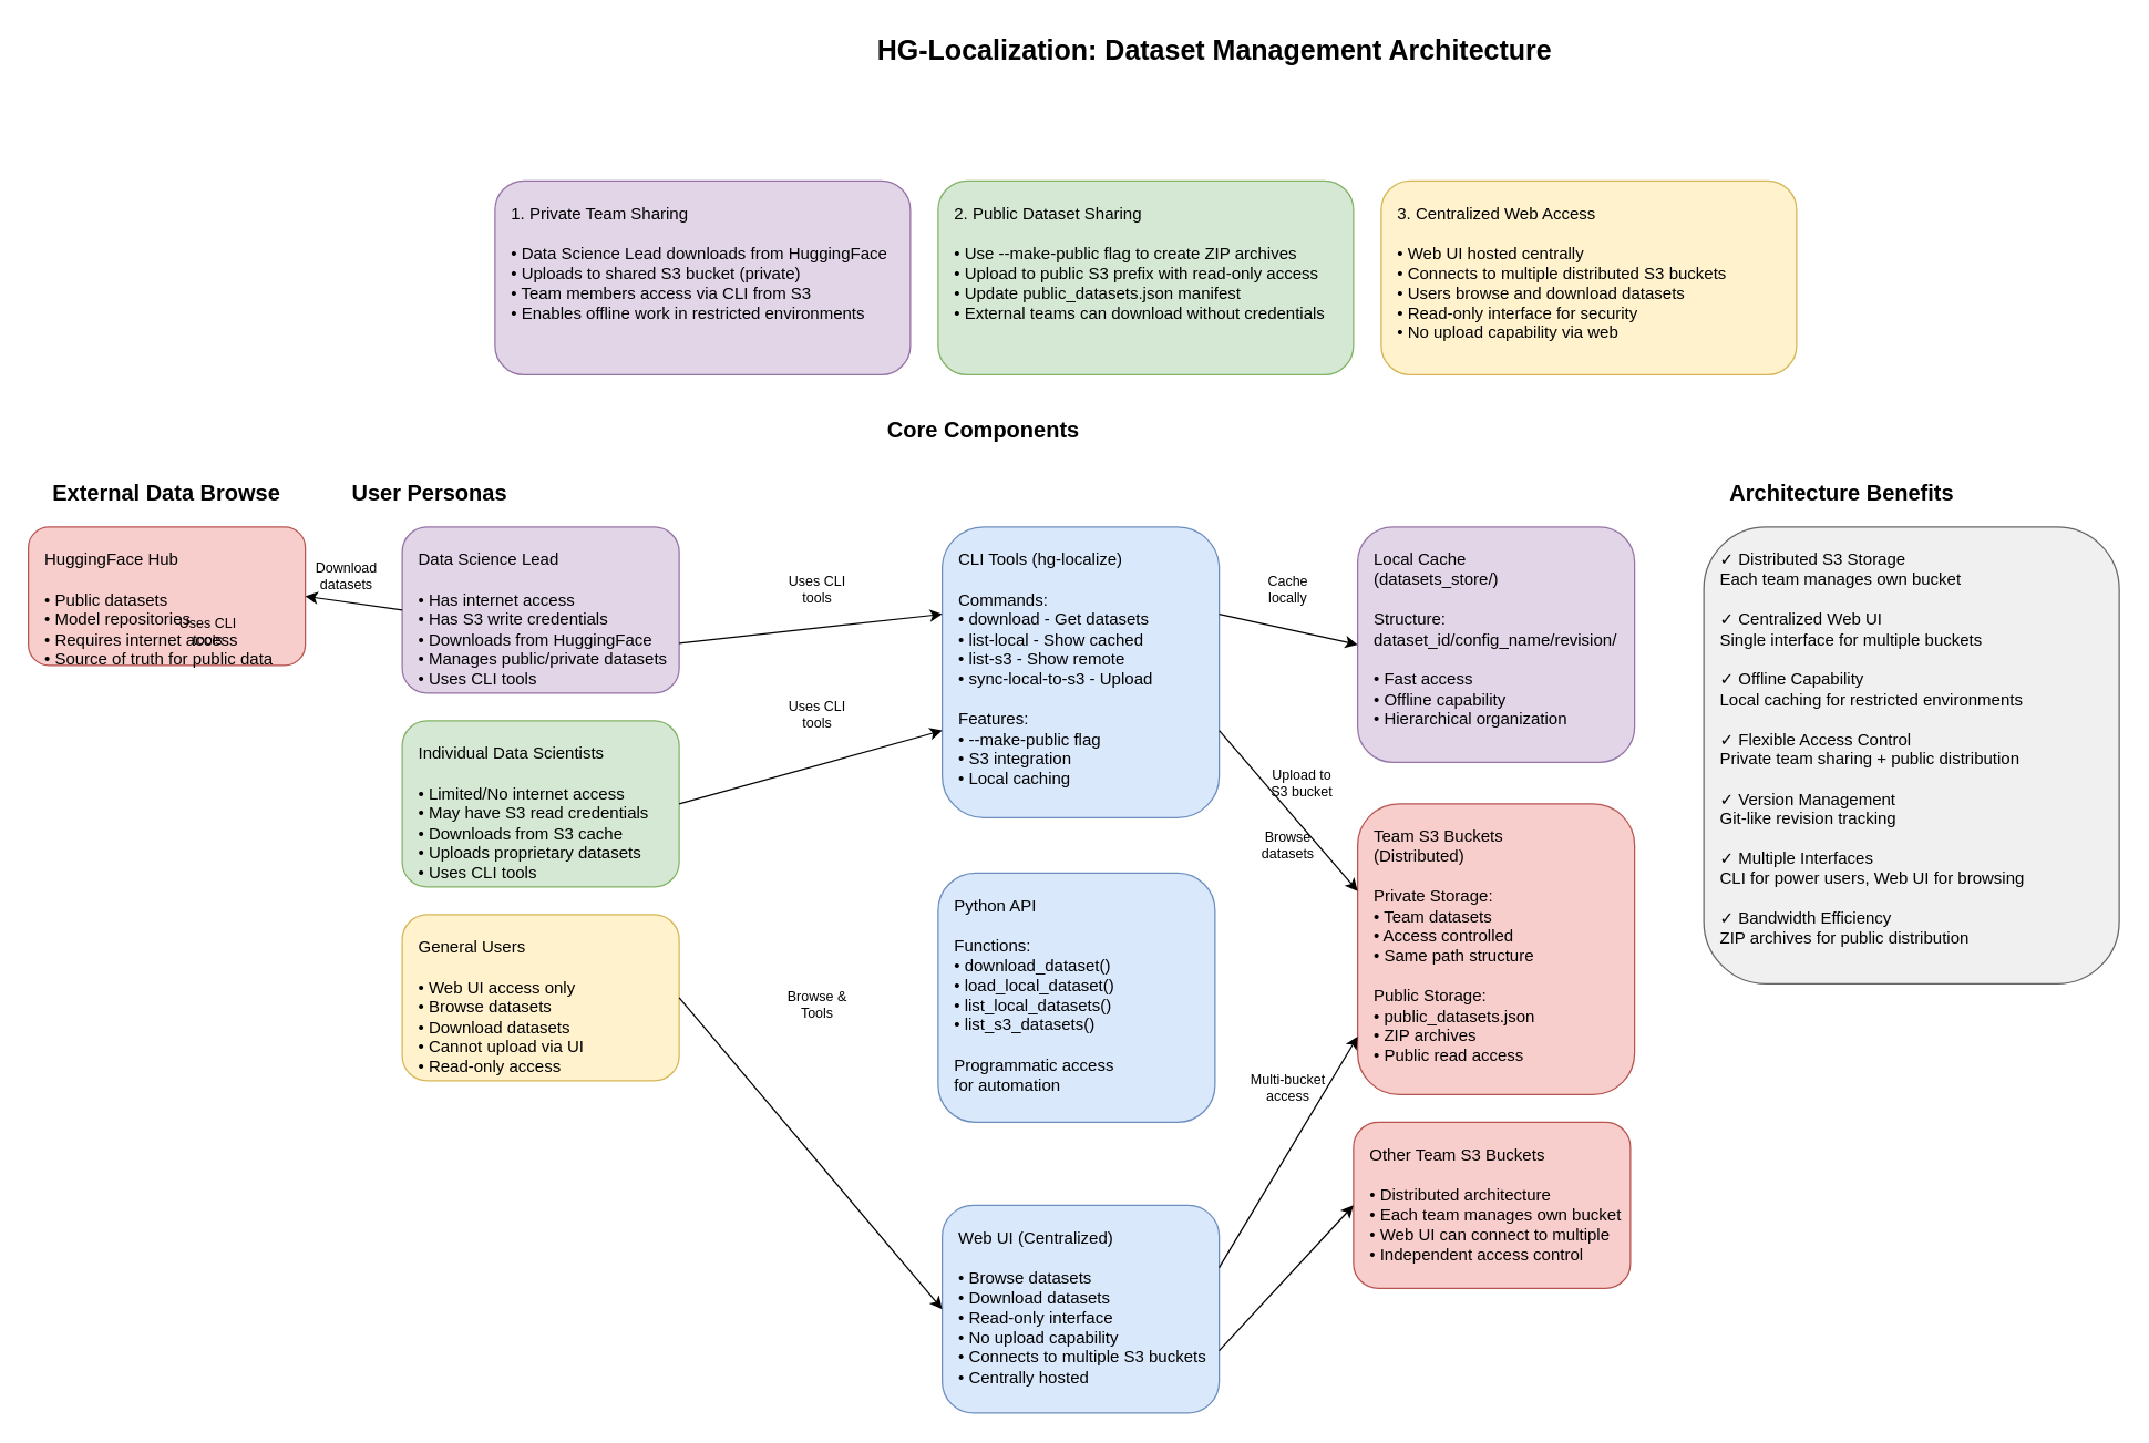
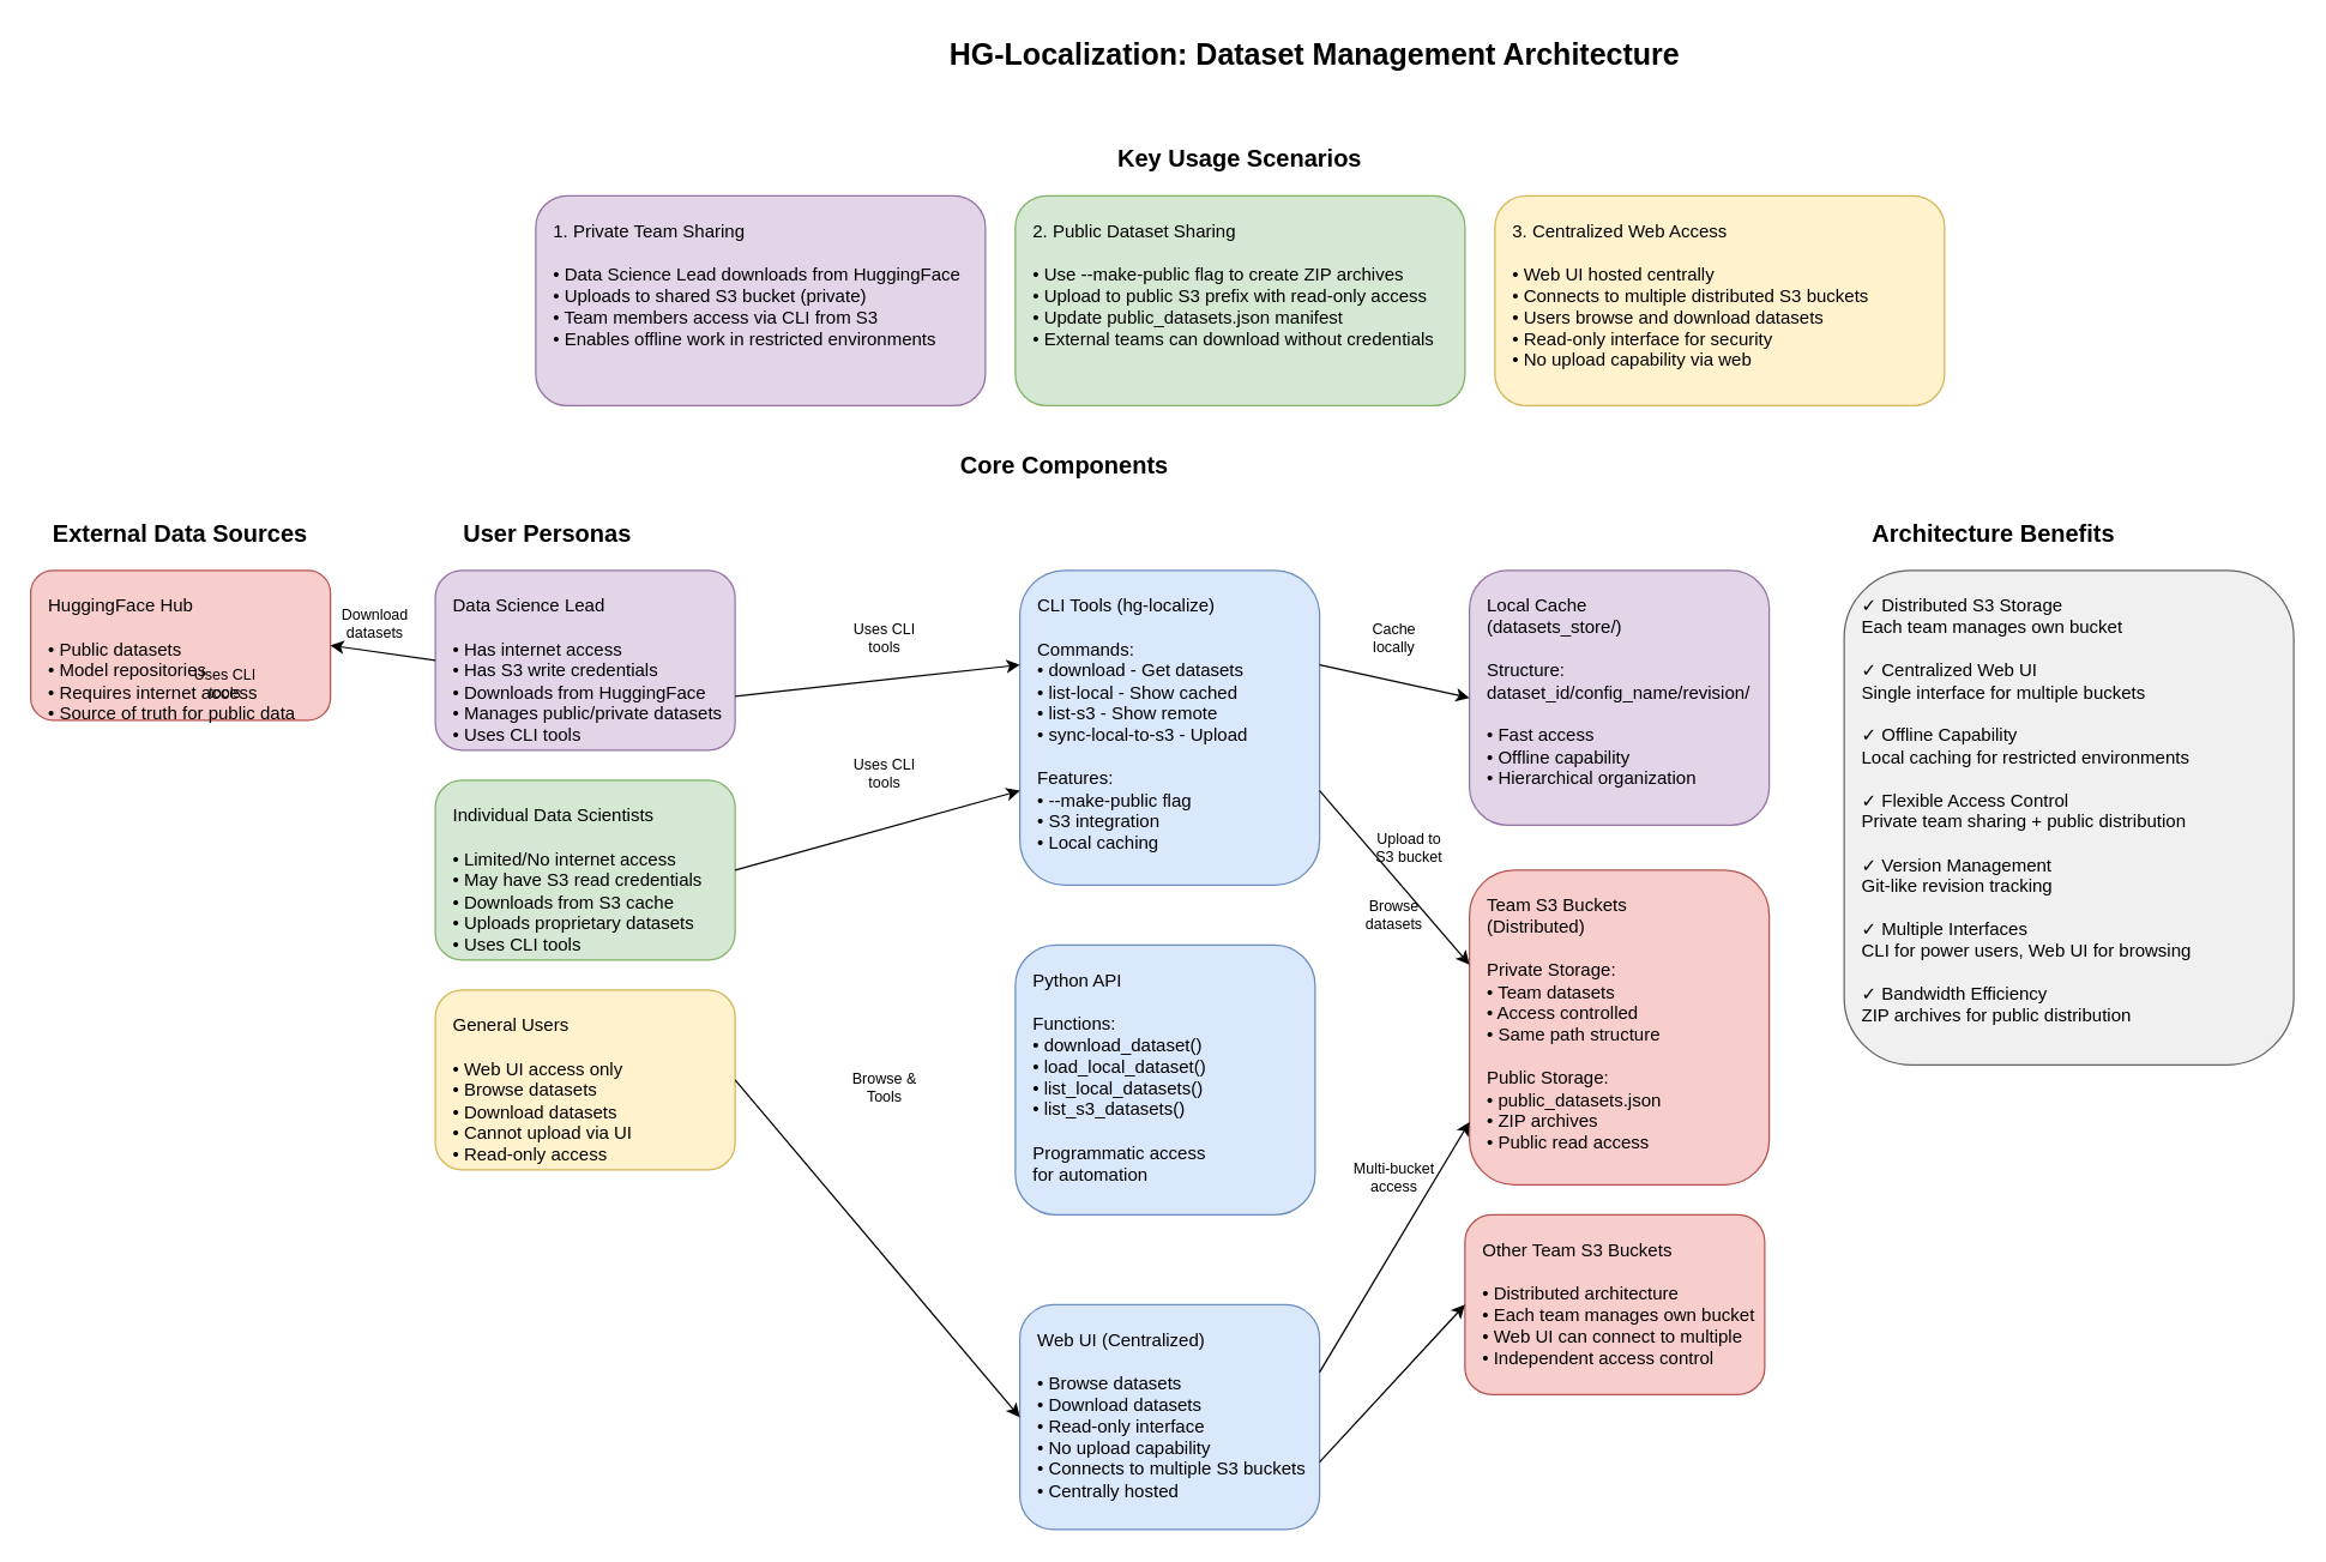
  <mxCell id="0" />
  <mxCell id="1" parent="0" />
  <mxCell id="2" value="HG-Localization: Dataset Management Architecture" style="text;html=1;strokeColor=none;fillColor=none;align=center;verticalAlign=middle;whiteSpace=wrap;rounded=0;fontSize=20;fontStyle=1;" parent="1" vertex="1"><mxGeometry x="577" y="20" width="600" height="30" as="geometry" /></mxCell>
- <mxCell id="3" value="User Personas" style="text;html=1;strokeColor=none;fillColor=none;align=center;verticalAlign=middle;whiteSpace=wrap;rounded=0;fontSize=16;fontStyle=1;" parent="1" vertex="1"><mxGeometry x="235" y="340" width="150" height="30" as="geometry" /></mxCell>
+ <mxCell id="3" value="User Personas" style="text;html=1;strokeColor=none;fillColor=none;align=center;verticalAlign=middle;whiteSpace=wrap;rounded=0;fontSize=16;fontStyle=1;" parent="1" vertex="1"><mxGeometry x="290" y="340" width="150" height="30" as="geometry" /></mxCell>
  <mxCell id="4" value="Data Science Lead&#10;&#10;• Has internet access&#10;• Has S3 write credentials&#10;• Downloads from HuggingFace&#10;• Manages public/private datasets&#10;• Uses CLI tools" style="rounded=1;whiteSpace=wrap;html=1;fillColor=#e1d5e7;strokeColor=#9673a6;align=left;verticalAlign=top;spacingLeft=10;spacingTop=10;" parent="1" vertex="1"><mxGeometry x="290" y="380" width="200" height="120" as="geometry" /></mxCell>
  <mxCell id="5" value="Individual Data Scientists&#10;&#10;• Limited/No internet access&#10;• May have S3 read credentials&#10;• Downloads from S3 cache&#10;• Uploads proprietary datasets&#10;• Uses CLI tools" style="rounded=1;whiteSpace=wrap;html=1;fillColor=#d5e8d4;strokeColor=#82b366;align=left;verticalAlign=top;spacingLeft=10;spacingTop=10;" parent="1" vertex="1"><mxGeometry x="290" y="520" width="200" height="120" as="geometry" /></mxCell>
  <mxCell id="6" value="General Users&#10;&#10;• Web UI access only&#10;• Browse datasets&#10;• Download datasets&#10;• Cannot upload via UI&#10;• Read-only access" style="rounded=1;whiteSpace=wrap;html=1;fillColor=#fff2cc;strokeColor=#d6b656;align=left;verticalAlign=top;spacingLeft=10;spacingTop=10;" parent="1" vertex="1"><mxGeometry x="290" y="660" width="200" height="120" as="geometry" /></mxCell>
- <mxCell id="7" value="External Data Browse" style="text;html=1;strokeColor=none;fillColor=none;align=center;verticalAlign=middle;whiteSpace=wrap;rounded=0;fontSize=16;fontStyle=1;" parent="1" vertex="1"><mxGeometry x="20" y="340" width="200" height="30" as="geometry" /></mxCell>
+ <mxCell id="7" value="External Data Sources" style="text;html=1;strokeColor=none;fillColor=none;align=center;verticalAlign=middle;whiteSpace=wrap;rounded=0;fontSize=16;fontStyle=1;" parent="1" vertex="1"><mxGeometry x="20" y="340" width="200" height="30" as="geometry" /></mxCell>
  <mxCell id="8" value="HuggingFace Hub&#10;&#10;• Public datasets&#10;• Model repositories&#10;• Requires internet access&#10;• Source of truth for public data" style="rounded=1;whiteSpace=wrap;html=1;fillColor=#f8cecc;strokeColor=#b85450;align=left;verticalAlign=top;spacingLeft=10;spacingTop=10;" parent="1" vertex="1"><mxGeometry x="20" y="380" width="200" height="100" as="geometry" /></mxCell>
  <mxCell id="9" value="Core Components" style="text;html=1;strokeColor=none;fillColor=none;align=center;verticalAlign=middle;whiteSpace=wrap;rounded=0;fontSize=16;fontStyle=1;" parent="1" vertex="1"><mxGeometry x="610" y="295" width="200" height="30" as="geometry" /></mxCell>
  <mxCell id="10" value="CLI Tools (hg-localize)&#10;&#10;Commands:&#10;• download - Get datasets&#10;• list-local - Show cached&#10;• list-s3 - Show remote&#10;• sync-local-to-s3 - Upload&#10;&#10;Features:&#10;• --make-public flag&#10;• S3 integration&#10;• Local caching" style="rounded=1;whiteSpace=wrap;html=1;fillColor=#dae8fc;strokeColor=#6c8ebf;align=left;verticalAlign=top;spacingLeft=10;spacingTop=10;" parent="1" vertex="1"><mxGeometry x="680" y="380" width="200" height="210" as="geometry" /></mxCell>
  <mxCell id="11" value="Python API&#10;&#10;Functions:&#10;• download_dataset()&#10;• load_local_dataset()&#10;• list_local_datasets()&#10;• list_s3_datasets()&#10;&#10;Programmatic access&#10;for automation" style="rounded=1;whiteSpace=wrap;html=1;fillColor=#dae8fc;strokeColor=#6c8ebf;align=left;verticalAlign=top;spacingLeft=10;spacingTop=10;" parent="1" vertex="1"><mxGeometry x="677" y="630" width="200" height="180" as="geometry" /></mxCell>
  <mxCell id="12" value="Web UI (Centralized)&#10;&#10;• Browse datasets&#10;• Download datasets&#10;• Read-only interface&#10;• No upload capability&#10;• Connects to multiple S3 buckets&#10;• Centrally hosted" style="rounded=1;whiteSpace=wrap;html=1;fillColor=#dae8fc;strokeColor=#6c8ebf;align=left;verticalAlign=top;spacingLeft=10;spacingTop=10;" parent="1" vertex="1"><mxGeometry x="680" y="870" width="200" height="150" as="geometry" /></mxCell>
  <mxCell id="13" value="Local Cache&#10;(datasets_store/)&#10;&#10;Structure:&#10;dataset_id/config_name/revision/&#10;&#10;• Fast access&#10;• Offline capability&#10;• Hierarchical organization" style="rounded=1;whiteSpace=wrap;html=1;fillColor=#e1d5e7;strokeColor=#9673a6;align=left;verticalAlign=top;spacingLeft=10;spacingTop=10;" parent="1" vertex="1"><mxGeometry x="980" y="380" width="200" height="170" as="geometry" /></mxCell>
  <mxCell id="14" value="Team S3 Buckets&#10;(Distributed)&#10;&#10;Private Storage:&#10;• Team datasets&#10;• Access controlled&#10;• Same path structure&#10;&#10;Public Storage:&#10;• public_datasets.json&#10;• ZIP archives&#10;• Public read access" style="rounded=1;whiteSpace=wrap;html=1;fillColor=#f8cecc;strokeColor=#b85450;align=left;verticalAlign=top;spacingLeft=10;spacingTop=10;" parent="1" vertex="1"><mxGeometry x="980" y="580" width="200" height="210" as="geometry" /></mxCell>
  <mxCell id="15" value="Other Team S3 Buckets&#10;&#10;• Distributed architecture&#10;• Each team manages own bucket&#10;• Web UI can connect to multiple&#10;• Independent access control" style="rounded=1;whiteSpace=wrap;html=1;fillColor=#f8cecc;strokeColor=#b85450;align=left;verticalAlign=top;spacingLeft=10;spacingTop=10;" parent="1" vertex="1"><mxGeometry x="977" y="810" width="200" height="120" as="geometry" /></mxCell>
  <mxCell id="16" value="" style="endArrow=classic;html=1;rounded=0;exitX=0;exitY=0.5;exitDx=0;exitDy=0;entryX=1;entryY=0.5;entryDx=0;entryDy=0;" parent="1" source="4" target="8" edge="1"><mxGeometry width="50" height="50" relative="1" as="geometry"><mxPoint x="540" y="570" as="sourcePoint" /><mxPoint x="590" y="520" as="targetPoint" /></mxGeometry></mxCell>
  <mxCell id="17" value="Download&#10;datasets" style="text;html=1;strokeColor=none;fillColor=none;align=center;verticalAlign=middle;whiteSpace=wrap;rounded=0;fontSize=10;" parent="1" vertex="1"><mxGeometry x="220" y="400" width="60" height="30" as="geometry" /></mxCell>
  <mxCell id="18" value="" style="endArrow=classic;html=1;rounded=0;exitX=1;exitY=0.7;exitDx=0;exitDy=0;entryX=0;entryY=0.3;entryDx=0;entryDy=0;" parent="1" source="4" target="10" edge="1"><mxGeometry width="50" height="50" relative="1" as="geometry"><mxPoint x="330" y="570" as="sourcePoint" /><mxPoint x="380" y="520" as="targetPoint" /></mxGeometry></mxCell>
  <mxCell id="19" value="Uses CLI&#10;tools" style="text;html=1;strokeColor=none;fillColor=none;align=center;verticalAlign=middle;whiteSpace=wrap;rounded=0;fontSize=10;" parent="1" vertex="1"><mxGeometry x="120" y="440" width="60" height="30" as="geometry" /></mxCell>
  <mxCell id="20" value="" style="endArrow=classic;html=1;rounded=0;exitX=1;exitY=0.5;exitDx=0;exitDy=0;entryX=0;entryY=0.7;entryDx=0;entryDy=0;" parent="1" source="5" target="10" edge="1"><mxGeometry width="50" height="50" relative="1" as="geometry"><mxPoint x="330" y="670" as="sourcePoint" /><mxPoint x="380" y="620" as="targetPoint" /></mxGeometry></mxCell>
  <mxCell id="21" value="Uses CLI&#10;tools" style="text;html=1;strokeColor=none;fillColor=none;align=center;verticalAlign=middle;whiteSpace=wrap;rounded=0;fontSize=10;" parent="1" vertex="1"><mxGeometry x="560" y="500" width="60" height="30" as="geometry" /></mxCell>
  <mxCell id="22" value="" style="endArrow=classic;html=1;rounded=0;exitX=1;exitY=0.5;exitDx=0;exitDy=0;entryX=0;entryY=0.5;entryDx=0;entryDy=0;" parent="1" source="6" target="12" edge="1"><mxGeometry width="50" height="50" relative="1" as="geometry"><mxPoint x="330" y="770" as="sourcePoint" /><mxPoint x="380" y="720" as="targetPoint" /></mxGeometry></mxCell>
  <mxCell id="23" value="Browse &amp;&#10;Tools" style="text;html=1;strokeColor=none;fillColor=none;align=center;verticalAlign=middle;whiteSpace=wrap;rounded=0;fontSize=10;" parent="1" vertex="1"><mxGeometry x="560" y="710" width="60" height="30" as="geometry" /></mxCell>
  <mxCell id="24" value="" style="endArrow=classic;html=1;rounded=0;exitX=1;exitY=0.3;exitDx=0;exitDy=0;entryX=0;entryY=0.5;entryDx=0;entryDy=0;" parent="1" source="10" target="13" edge="1"><mxGeometry width="50" height="50" relative="1" as="geometry"><mxPoint x="930" y="470" as="sourcePoint" /><mxPoint x="980" y="420" as="targetPoint" /></mxGeometry></mxCell>
  <mxCell id="25" value="Cache&#10;locally" style="text;html=1;strokeColor=none;fillColor=none;align=center;verticalAlign=middle;whiteSpace=wrap;rounded=0;fontSize=10;" parent="1" vertex="1"><mxGeometry x="900" y="410" width="60" height="30" as="geometry" /></mxCell>
  <mxCell id="26" value="" style="endArrow=classic;html=1;rounded=0;exitX=1;exitY=0.7;exitDx=0;exitDy=0;entryX=0;entryY=0.3;entryDx=0;entryDy=0;" parent="1" source="10" target="14" edge="1"><mxGeometry width="50" height="50" relative="1" as="geometry"><mxPoint x="930" y="570" as="sourcePoint" /><mxPoint x="980" y="520" as="targetPoint" /></mxGeometry></mxCell>
  <mxCell id="27" value="Upload to&#10;S3 bucket" style="text;html=1;strokeColor=none;fillColor=none;align=center;verticalAlign=middle;whiteSpace=wrap;rounded=0;fontSize=10;" parent="1" vertex="1"><mxGeometry x="910" y="550" width="60" height="30" as="geometry" /></mxCell>
  <mxCell id="28" value="" style="endArrow=classic;html=1;rounded=0;exitX=1;exitY=0.3;exitDx=0;exitDy=0;entryX=0;entryY=0.8;entryDx=0;entryDy=0;" parent="1" source="12" target="14" edge="1"><mxGeometry width="50" height="50" relative="1" as="geometry"><mxPoint x="930" y="670" as="sourcePoint" /><mxPoint x="980" y="620" as="targetPoint" /></mxGeometry></mxCell>
  <mxCell id="29" value="Browse&#10;datasets" style="text;html=1;strokeColor=none;fillColor=none;align=center;verticalAlign=middle;whiteSpace=wrap;rounded=0;fontSize=10;" parent="1" vertex="1"><mxGeometry x="900" y="595" width="60" height="30" as="geometry" /></mxCell>
  <mxCell id="30" value="" style="endArrow=classic;html=1;rounded=0;exitX=1;exitY=0.7;exitDx=0;exitDy=0;entryX=0;entryY=0.5;entryDx=0;entryDy=0;" parent="1" source="12" target="15" edge="1"><mxGeometry width="50" height="50" relative="1" as="geometry"><mxPoint x="930" y="770" as="sourcePoint" /><mxPoint x="980" y="720" as="targetPoint" /></mxGeometry></mxCell>
  <mxCell id="31" value="Multi-bucket&#10;access" style="text;html=1;strokeColor=none;fillColor=none;align=center;verticalAlign=middle;whiteSpace=wrap;rounded=0;fontSize=10;" parent="1" vertex="1"><mxGeometry x="900" y="770" width="60" height="30" as="geometry" /></mxCell>
+ <mxCell id="32" value="Key Usage Scenarios" style="text;html=1;strokeColor=none;fillColor=none;align=center;verticalAlign=middle;whiteSpace=wrap;rounded=0;fontSize=16;fontStyle=1;" parent="1" vertex="1"><mxGeometry x="727" y="90" width="200" height="30" as="geometry" /></mxCell>
  <mxCell id="33" value="1. Private Team Sharing&#10;&#10;• Data Science Lead downloads from HuggingFace&#10;• Uploads to shared S3 bucket (private)&#10;• Team members access via CLI from S3&#10;• Enables offline work in restricted environments" style="rounded=1;whiteSpace=wrap;html=1;fillColor=#e1d5e7;strokeColor=#9673a6;align=left;verticalAlign=top;spacingLeft=10;spacingTop=10;" parent="1" vertex="1"><mxGeometry x="357" y="130" width="300" height="140" as="geometry" /></mxCell>
  <mxCell id="34" value="2. Public Dataset Sharing&#10;&#10;• Use --make-public flag to create ZIP archives&#10;• Upload to public S3 prefix with read-only access&#10;• Update public_datasets.json manifest&#10;• External teams can download without credentials" style="rounded=1;whiteSpace=wrap;html=1;fillColor=#d5e8d4;strokeColor=#82b366;align=left;verticalAlign=top;spacingLeft=10;spacingTop=10;" parent="1" vertex="1"><mxGeometry x="677" y="130" width="300" height="140" as="geometry" /></mxCell>
  <mxCell id="35" value="3. Centralized Web Access&#10;&#10;• Web UI hosted centrally&#10;• Connects to multiple distributed S3 buckets&#10;• Users browse and download datasets&#10;• Read-only interface for security&#10;• No upload capability via web" style="rounded=1;whiteSpace=wrap;html=1;fillColor=#fff2cc;strokeColor=#d6b656;align=left;verticalAlign=top;spacingLeft=10;spacingTop=10;" parent="1" vertex="1"><mxGeometry x="997" y="130" width="300" height="140" as="geometry" /></mxCell>
  <mxCell id="36" value="Architecture Benefits" style="text;html=1;strokeColor=none;fillColor=none;align=center;verticalAlign=middle;whiteSpace=wrap;rounded=0;fontSize=16;fontStyle=1;" parent="1" vertex="1"><mxGeometry x="1230" y="340" width="200" height="30" as="geometry" /></mxCell>
  <mxCell id="37" value="✓ Distributed S3 Storage&#10;   Each team manages own bucket&#10;&#10;✓ Centralized Web UI&#10;   Single interface for multiple buckets&#10;&#10;✓ Offline Capability&#10;   Local caching for restricted environments&#10;&#10;✓ Flexible Access Control&#10;   Private team sharing + public distribution&#10;&#10;✓ Version Management&#10;   Git-like revision tracking&#10;&#10;✓ Multiple Interfaces&#10;   CLI for power users, Web UI for browsing&#10;&#10;✓ Bandwidth Efficiency&#10;   ZIP archives for public distribution" style="rounded=1;whiteSpace=wrap;html=1;fillColor=#f0f0f0;strokeColor=#666666;align=left;verticalAlign=top;spacingLeft=10;spacingTop=10;" parent="1" vertex="1"><mxGeometry x="1230" y="380" width="300" height="330" as="geometry" /></mxCell>
  <mxCell id="38" value="Uses CLI&#10;tools" style="text;html=1;strokeColor=none;fillColor=none;align=center;verticalAlign=middle;whiteSpace=wrap;rounded=0;fontSize=10;" vertex="1" parent="1"><mxGeometry x="560" y="410" width="60" height="30" as="geometry" /></mxCell>
